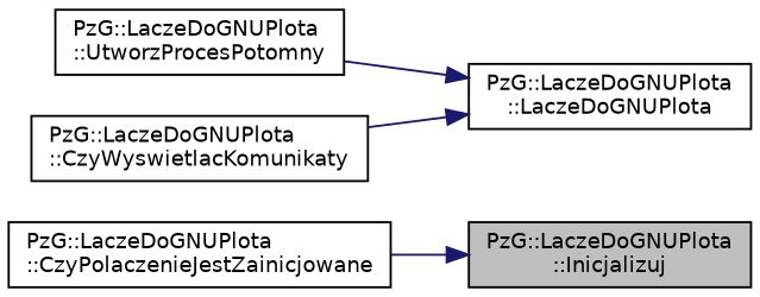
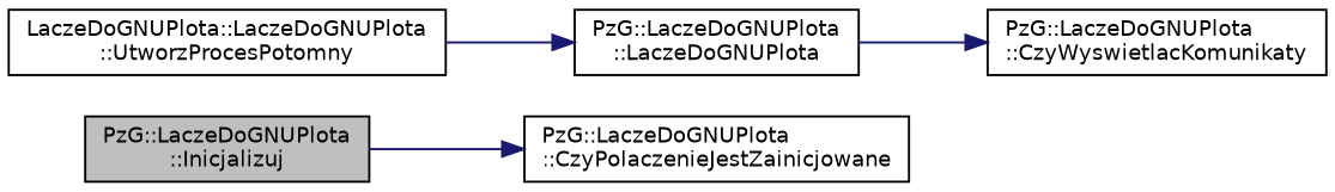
  digraph {
    rankdir=LR
    node [color=black fillcolor=white fontname=Helvetica fontsize=10 shape=record style=filled]
    edge [color=midnightblue fontname=Helvetica fontsize=10 labelfontname=Helvetica labelfontsize=10 style=solid]
    n1 [fillcolor=grey75 fontcolor=black height=0.2 label="PzG::LaczeDoGNUPlota\l::Inicjalizuj" width=0.4]
    n2 [height=0.2 label="PzG::LaczeDoGNUPlota\l::CzyPolaczenieJestZainicjowane" width=0.4]
-   n3 [height=0.2 label="PzG::LaczeDoGNUPlota\l::UtworzProcesPotomny" width=0.4]
+   n3 [height=0.2 label="LaczeDoGNUPlota::LaczeDoGNUPlota\l::UtworzProcesPotomny" width=0.4]
    n4 [height=0.2 label="PzG::LaczeDoGNUPlota\l::LaczeDoGNUPlota" width=0.4]
    n5 [height=0.2 label="PzG::LaczeDoGNUPlota\l::CzyWyswietlacKomunikaty" width=0.4]
-   n2 -> n1
+   n1 -> n2
    n3 -> n4
-   n5 -> n4
+   n4 -> n5
  }
